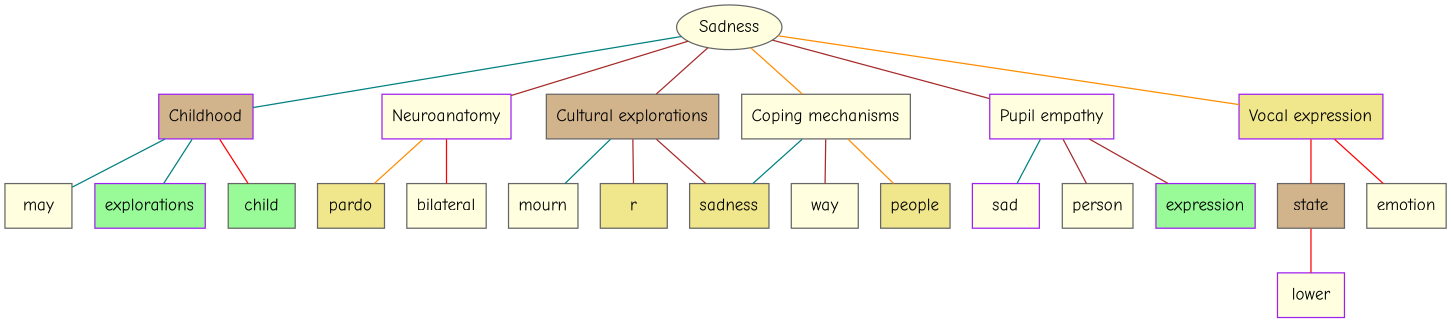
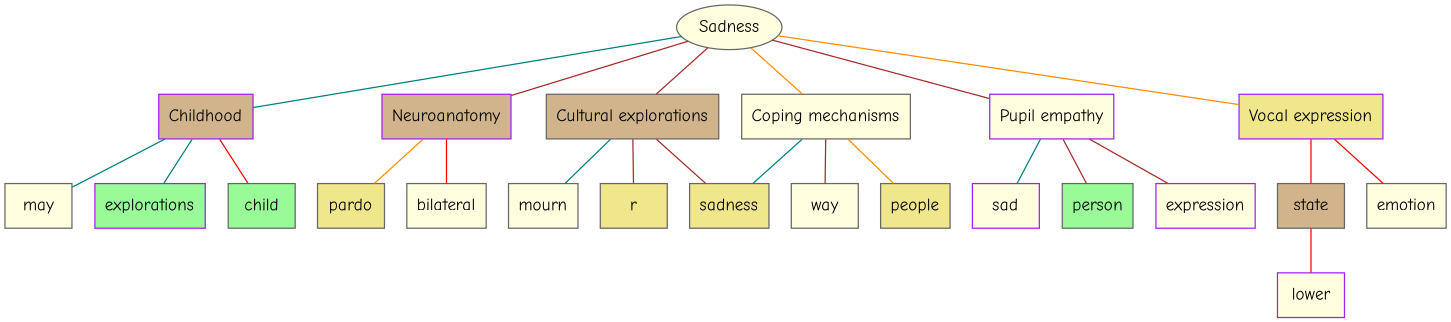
  graph {
    fontname="Comic Neue"
    node [color=gray40 fillcolor=lightyellow fontname="Comic Neue" shape=box style=filled]
    edge [color=brown fontname="Comic Neue"]
    Sadness [shape=ellipse]
    Childhood [color=purple fillcolor=tan]
-   Neuroanatomy [color=purple]
+   Neuroanatomy [color=purple fillcolor=tan]
    "Coping mechanisms"
    "Pupil empathy" [color=purple]
    "Vocal expression" [color=purple fillcolor=khaki]
    "Cultural explorations" [fillcolor=tan]
    may
    n9 [color=purple fillcolor=palegreen label=explorations]
    child [fillcolor=palegreen]
    pardo [fillcolor=khaki]
    bilateral
    sadness [fillcolor=khaki]
    way
    people [fillcolor=khaki]
    sad [color=purple]
-   person
-   expression [color=purple fillcolor=palegreen]
+   person [fillcolor=palegreen]
+   expression [color=purple]
    state [fillcolor=tan]
    emotion
    mourn
    r [fillcolor=khaki]
    lower [color=purple]
    Sadness -- Childhood [color=teal]
    Sadness -- Neuroanatomy
    Sadness -- "Coping mechanisms" [color=darkorange]
    Sadness -- "Pupil empathy"
    Sadness -- "Vocal expression" [color=darkorange]
    Sadness -- "Cultural explorations"
    Childhood -- may [color=teal]
    Childhood -- n9 [color=teal]
    Childhood -- child [color=red]
    Neuroanatomy -- pardo [color=darkorange]
    Neuroanatomy -- bilateral [color=red]
    "Coping mechanisms" -- sadness [color=teal]
    "Coping mechanisms" -- way
    "Coping mechanisms" -- people [color=darkorange]
    "Pupil empathy" -- sad [color=teal]
    "Pupil empathy" -- person
    "Pupil empathy" -- expression
    "Vocal expression" -- state [color=red]
    "Vocal expression" -- emotion [color=red]
    "Cultural explorations" -- sadness
    "Cultural explorations" -- mourn [color=teal]
    "Cultural explorations" -- r
    state -- lower [color=red]
  }
